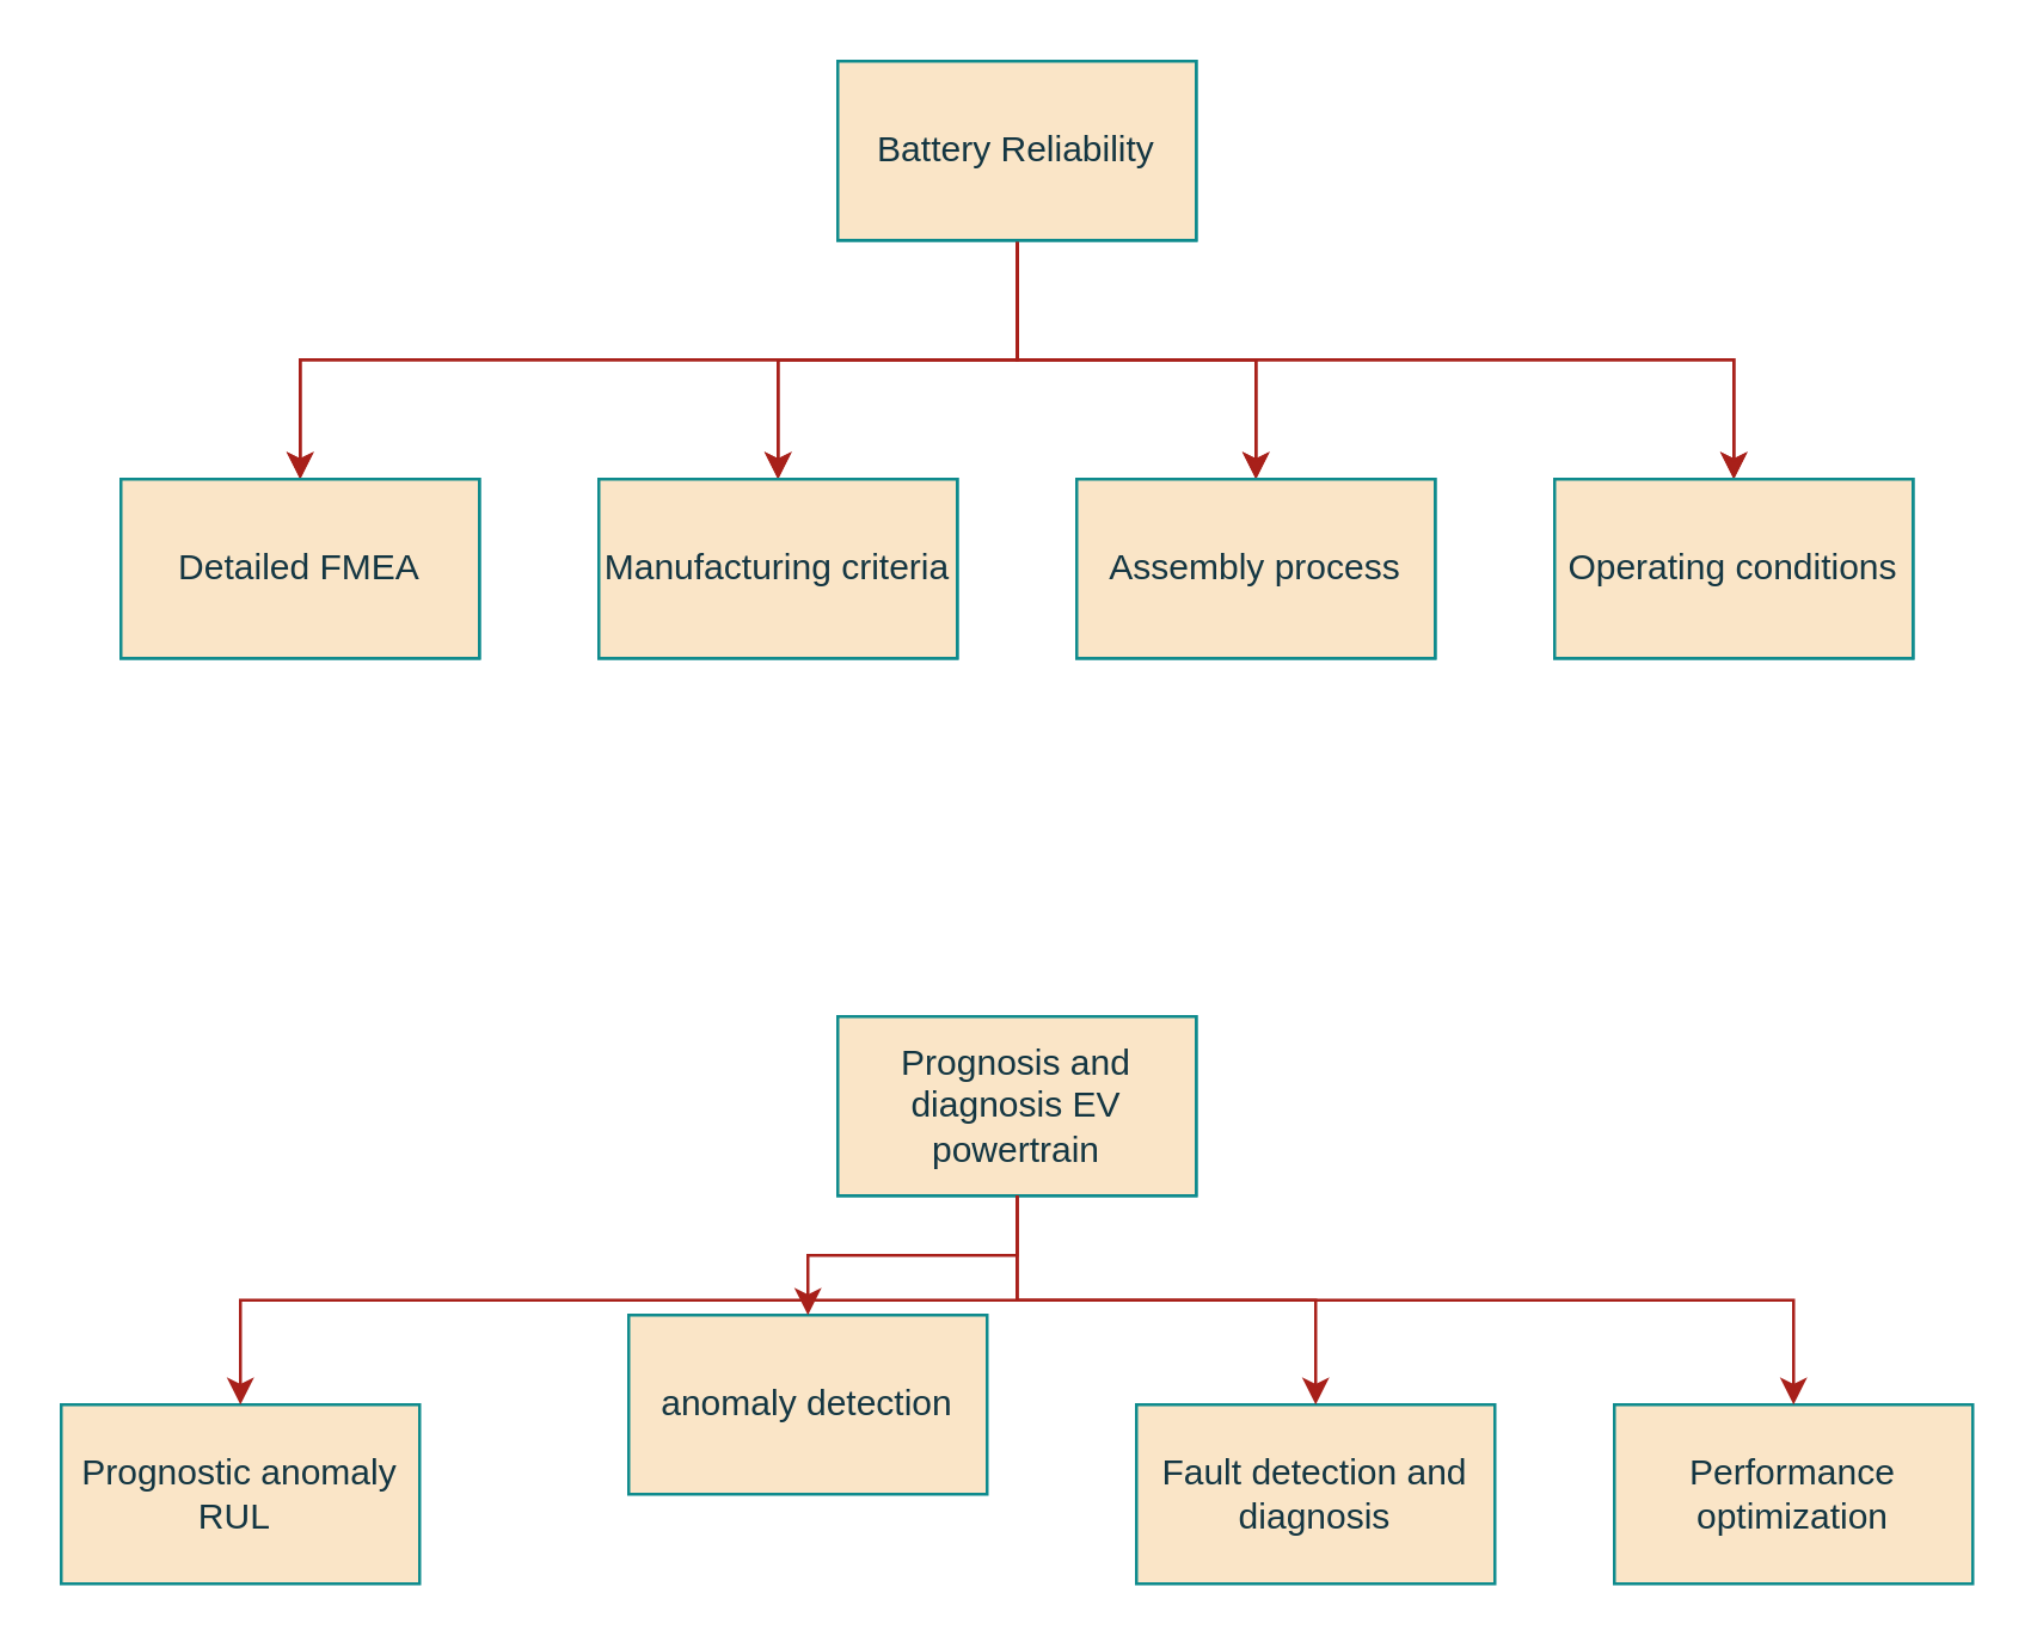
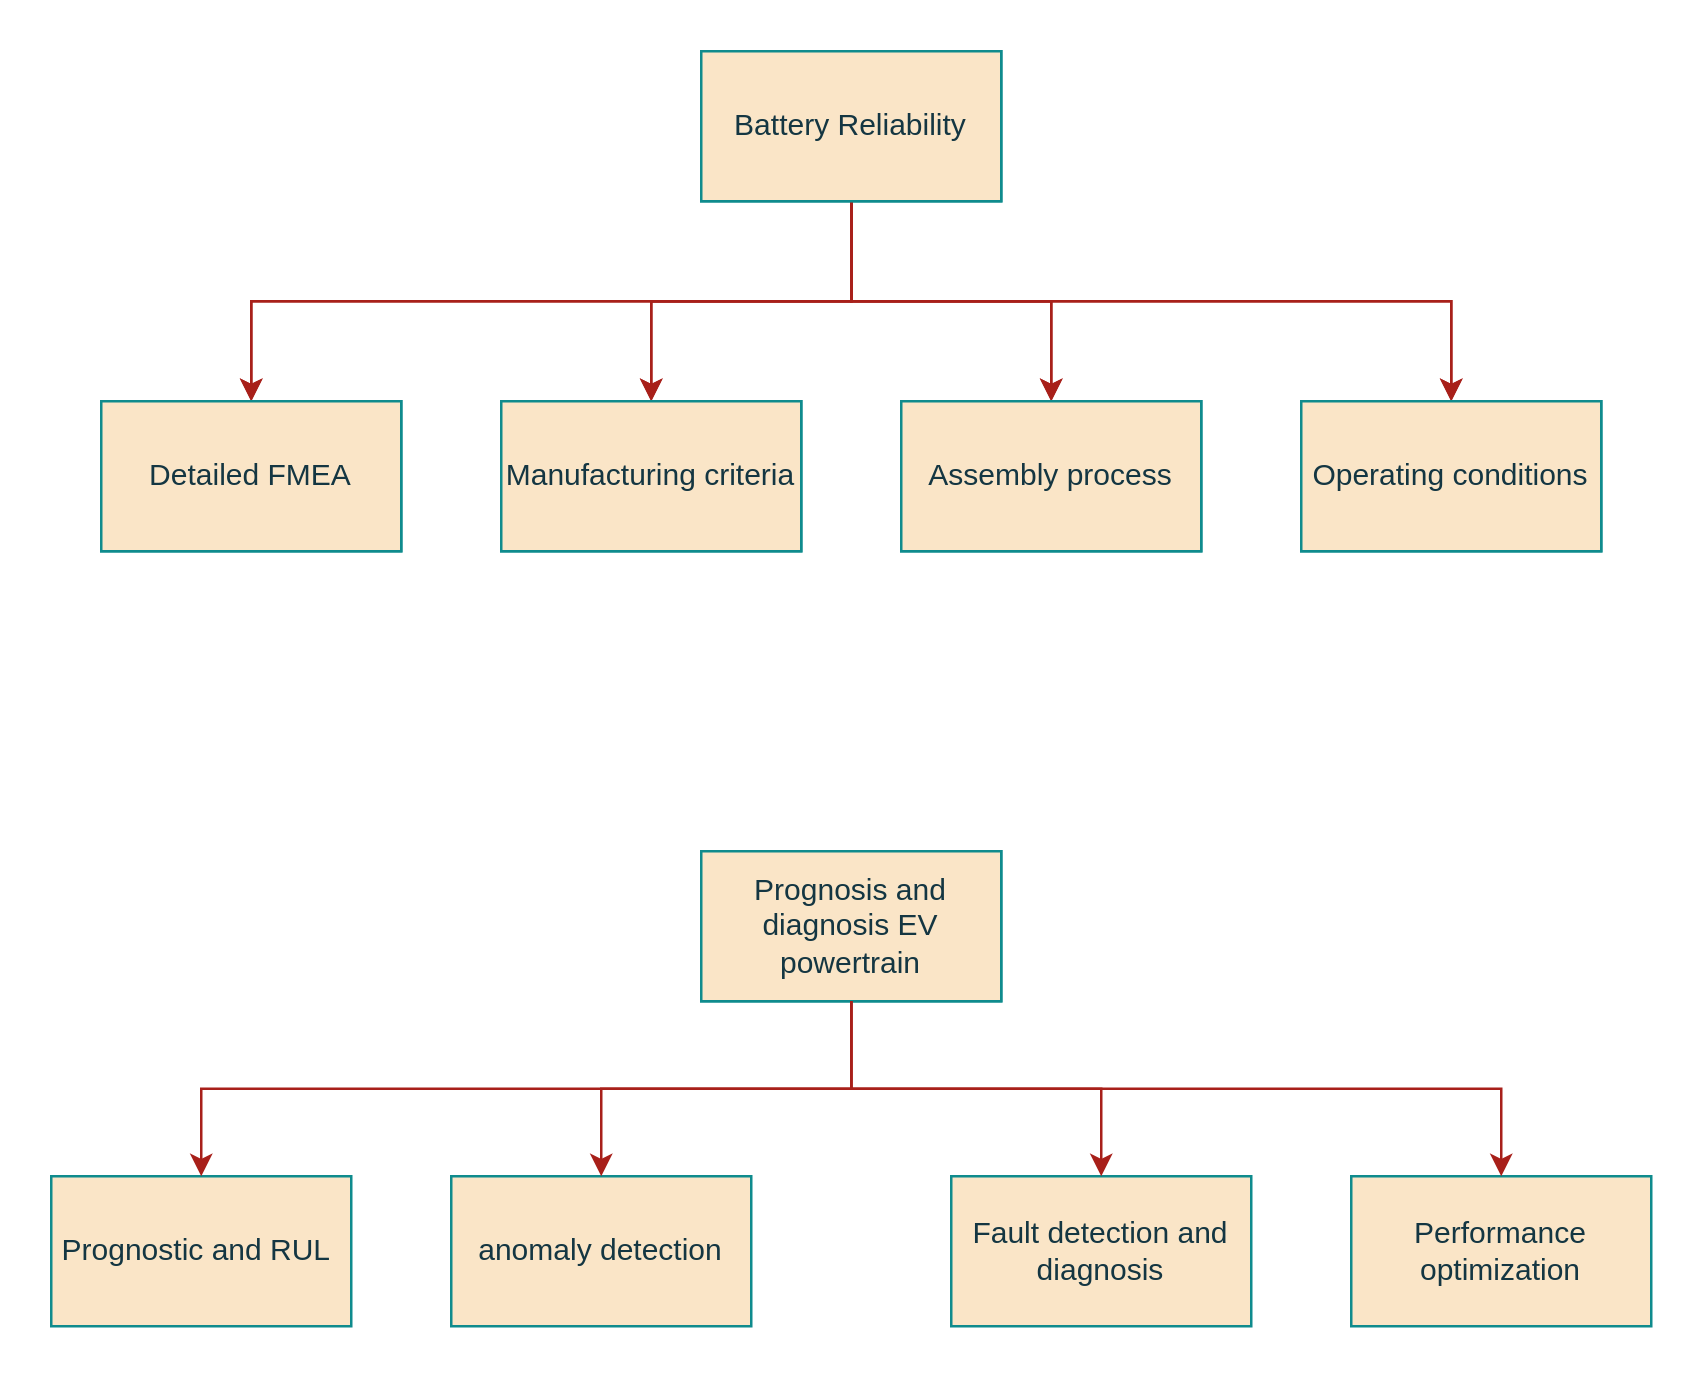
  <mxCell id="0" />
  <mxCell id="1" parent="0" />
  <mxCell id="2" value="" style="edgeStyle=orthogonalEdgeStyle;rounded=0;orthogonalLoop=1;jettySize=auto;html=1;exitX=0.5;exitY=1;exitDx=0;exitDy=0;labelBackgroundColor=none;strokeColor=#A8201A;fontColor=default;" edge="1" parent="1" source="6" target="7"><mxGeometry relative="1" as="geometry" /></mxCell>
  <mxCell id="3" value="" style="edgeStyle=orthogonalEdgeStyle;rounded=0;orthogonalLoop=1;jettySize=auto;html=1;exitX=0.5;exitY=1;exitDx=0;exitDy=0;labelBackgroundColor=none;strokeColor=#A8201A;fontColor=default;" edge="1" parent="1" source="6" target="8"><mxGeometry relative="1" as="geometry" /></mxCell>
  <mxCell id="4" value="" style="edgeStyle=orthogonalEdgeStyle;rounded=0;orthogonalLoop=1;jettySize=auto;html=1;exitX=0.5;exitY=1;exitDx=0;exitDy=0;labelBackgroundColor=none;strokeColor=#A8201A;fontColor=default;" edge="1" parent="1" source="6" target="9"><mxGeometry relative="1" as="geometry" /></mxCell>
  <mxCell id="5" value="" style="edgeStyle=orthogonalEdgeStyle;rounded=0;orthogonalLoop=1;jettySize=auto;html=1;exitX=0.5;exitY=1;exitDx=0;exitDy=0;labelBackgroundColor=none;strokeColor=#A8201A;fontColor=default;" edge="1" parent="1" source="6" target="10"><mxGeometry relative="1" as="geometry" /></mxCell>
  <mxCell id="6" value="Battery Reliability" style="rounded=0;whiteSpace=wrap;html=1;labelBackgroundColor=none;fillColor=#FAE5C7;strokeColor=#0F8B8D;fontColor=#143642;" vertex="1" parent="1"><mxGeometry x="280" y="20" width="120" height="60" as="geometry" /></mxCell>
  <mxCell id="7" value="Manufacturing criteria" style="whiteSpace=wrap;html=1;rounded=0;labelBackgroundColor=none;fillColor=#FAE5C7;strokeColor=#0F8B8D;fontColor=#143642;" vertex="1" parent="1"><mxGeometry x="200" y="160" width="120" height="60" as="geometry" /></mxCell>
  <mxCell id="8" value="Assembly process" style="whiteSpace=wrap;html=1;rounded=0;labelBackgroundColor=none;fillColor=#FAE5C7;strokeColor=#0F8B8D;fontColor=#143642;" vertex="1" parent="1"><mxGeometry x="360" y="160" width="120" height="60" as="geometry" /></mxCell>
  <mxCell id="9" value="Detailed FMEA" style="rounded=0;whiteSpace=wrap;html=1;labelBackgroundColor=none;fillColor=#FAE5C7;strokeColor=#0F8B8D;fontColor=#143642;" vertex="1" parent="1"><mxGeometry x="40" y="160" width="120" height="60" as="geometry" /></mxCell>
  <mxCell id="10" value="Operating conditions" style="whiteSpace=wrap;html=1;rounded=0;labelBackgroundColor=none;fillColor=#FAE5C7;strokeColor=#0F8B8D;fontColor=#143642;" vertex="1" parent="1"><mxGeometry x="520" y="160" width="120" height="60" as="geometry" /></mxCell>
  <mxCell id="11" value="" style="edgeStyle=orthogonalEdgeStyle;rounded=0;orthogonalLoop=1;jettySize=auto;html=1;exitX=0.5;exitY=1;exitDx=0;exitDy=0;labelBackgroundColor=none;strokeColor=#A8201A;fontColor=default;" edge="1" source="15" target="16" parent="1"><mxGeometry relative="1" as="geometry" /></mxCell>
  <mxCell id="12" value="" style="edgeStyle=orthogonalEdgeStyle;rounded=0;orthogonalLoop=1;jettySize=auto;html=1;exitX=0.5;exitY=1;exitDx=0;exitDy=0;labelBackgroundColor=none;strokeColor=#A8201A;fontColor=default;" edge="1" source="15" target="17" parent="1"><mxGeometry relative="1" as="geometry" /></mxCell>
  <mxCell id="13" value="" style="edgeStyle=orthogonalEdgeStyle;rounded=0;orthogonalLoop=1;jettySize=auto;html=1;exitX=0.5;exitY=1;exitDx=0;exitDy=0;labelBackgroundColor=none;strokeColor=#A8201A;fontColor=default;" edge="1" source="15" target="18" parent="1"><mxGeometry relative="1" as="geometry" /></mxCell>
  <mxCell id="14" value="" style="edgeStyle=orthogonalEdgeStyle;rounded=0;orthogonalLoop=1;jettySize=auto;html=1;exitX=0.5;exitY=1;exitDx=0;exitDy=0;labelBackgroundColor=none;strokeColor=#A8201A;fontColor=default;" edge="1" source="15" target="19" parent="1"><mxGeometry relative="1" as="geometry" /></mxCell>
  <mxCell id="15" value="Battery Reliability" style="rounded=0;whiteSpace=wrap;html=1;labelBackgroundColor=none;fillColor=#FAE5C7;strokeColor=#0F8B8D;fontColor=#143642;" vertex="1" parent="1"><mxGeometry x="280" y="20" width="120" height="60" as="geometry" /></mxCell>
  <mxCell id="16" value="Manufacturing criteria" style="whiteSpace=wrap;html=1;rounded=0;labelBackgroundColor=none;fillColor=#FAE5C7;strokeColor=#0F8B8D;fontColor=#143642;" vertex="1" parent="1"><mxGeometry x="200" y="160" width="120" height="60" as="geometry" /></mxCell>
  <mxCell id="17" value="Assembly process" style="whiteSpace=wrap;html=1;rounded=0;labelBackgroundColor=none;fillColor=#FAE5C7;strokeColor=#0F8B8D;fontColor=#143642;" vertex="1" parent="1"><mxGeometry x="360" y="160" width="120" height="60" as="geometry" /></mxCell>
  <mxCell id="18" value="Detailed FMEA" style="rounded=0;whiteSpace=wrap;html=1;labelBackgroundColor=none;fillColor=#FAE5C7;strokeColor=#0F8B8D;fontColor=#143642;" vertex="1" parent="1"><mxGeometry x="40" y="160" width="120" height="60" as="geometry" /></mxCell>
  <mxCell id="19" value="Operating conditions" style="whiteSpace=wrap;html=1;rounded=0;labelBackgroundColor=none;fillColor=#FAE5C7;strokeColor=#0F8B8D;fontColor=#143642;" vertex="1" parent="1"><mxGeometry x="520" y="160" width="120" height="60" as="geometry" /></mxCell>
  <mxCell id="20" value="" style="group;labelBackgroundColor=none;fontColor=#143642;" vertex="1" connectable="0" parent="1"><mxGeometry x="20" y="340" width="640" height="190" as="geometry" /></mxCell>
  <mxCell id="21" value="Prognosis and diagnosis EV powertrain" style="rounded=0;whiteSpace=wrap;html=1;labelBackgroundColor=none;fillColor=#FAE5C7;strokeColor=#0F8B8D;fontColor=#143642;" vertex="1" parent="20"><mxGeometry x="260" width="120" height="60" as="geometry" /></mxCell>
  <mxCell id="22" value="Prognosis and diagnosis EV powertrain" style="rounded=0;whiteSpace=wrap;html=1;fillColor=#FAE5C7;fontColor=#143642;strokeColor=#0F8B8D;labelBackgroundColor=none;" vertex="1" parent="20"><mxGeometry x="260" width="120" height="60" as="geometry" /></mxCell>
- <mxCell id="23" value="anomaly detection" style="whiteSpace=wrap;html=1;rounded=0;labelBackgroundColor=none;fillColor=#FAE5C7;strokeColor=#0F8B8D;fontColor=#143642;" vertex="1" parent="20"><mxGeometry x="190" y="100" width="120" height="60" as="geometry" /></mxCell>
+ <mxCell id="23" value="anomaly detection" style="whiteSpace=wrap;html=1;rounded=0;labelBackgroundColor=none;fillColor=#FAE5C7;strokeColor=#0F8B8D;fontColor=#143642;" vertex="1" parent="20"><mxGeometry x="160" y="130" width="120" height="60" as="geometry" /></mxCell>
  <mxCell id="24" value="" style="edgeStyle=orthogonalEdgeStyle;rounded=0;orthogonalLoop=1;jettySize=auto;html=1;labelBackgroundColor=none;strokeColor=#A8201A;fontColor=default;" edge="1" parent="20" source="22" target="23"><mxGeometry relative="1" as="geometry" /></mxCell>
  <mxCell id="25" value="Fault detection and diagnosis" style="whiteSpace=wrap;html=1;rounded=0;labelBackgroundColor=none;fillColor=#FAE5C7;strokeColor=#0F8B8D;fontColor=#143642;" vertex="1" parent="20"><mxGeometry x="360" y="130" width="120" height="60" as="geometry" /></mxCell>
  <mxCell id="26" value="" style="edgeStyle=orthogonalEdgeStyle;rounded=0;orthogonalLoop=1;jettySize=auto;html=1;labelBackgroundColor=none;strokeColor=#A8201A;fontColor=default;" edge="1" parent="20" source="22" target="25"><mxGeometry relative="1" as="geometry" /></mxCell>
- <mxCell id="27" value="Prognostic anomaly RUL&amp;nbsp;" style="whiteSpace=wrap;html=1;rounded=0;labelBackgroundColor=none;fillColor=#FAE5C7;strokeColor=#0F8B8D;fontColor=#143642;" vertex="1" parent="20"><mxGeometry y="130" width="120" height="60" as="geometry" /></mxCell>
+ <mxCell id="27" value="Prognostic and RUL&amp;nbsp;" style="whiteSpace=wrap;html=1;rounded=0;labelBackgroundColor=none;fillColor=#FAE5C7;strokeColor=#0F8B8D;fontColor=#143642;" vertex="1" parent="20"><mxGeometry y="130" width="120" height="60" as="geometry" /></mxCell>
  <mxCell id="28" value="" style="edgeStyle=orthogonalEdgeStyle;rounded=0;orthogonalLoop=1;jettySize=auto;html=1;exitX=0.5;exitY=1;exitDx=0;exitDy=0;labelBackgroundColor=none;strokeColor=#A8201A;fontColor=default;" edge="1" parent="20" source="22" target="27"><mxGeometry relative="1" as="geometry" /></mxCell>
  <mxCell id="29" value="Performance optimization" style="whiteSpace=wrap;html=1;rounded=0;labelBackgroundColor=none;fillColor=#FAE5C7;strokeColor=#0F8B8D;fontColor=#143642;" vertex="1" parent="20"><mxGeometry x="520" y="130" width="120" height="60" as="geometry" /></mxCell>
  <mxCell id="30" value="" style="edgeStyle=orthogonalEdgeStyle;rounded=0;orthogonalLoop=1;jettySize=auto;html=1;exitX=0.5;exitY=1;exitDx=0;exitDy=0;labelBackgroundColor=none;strokeColor=#A8201A;fontColor=default;" edge="1" parent="20" source="22" target="29"><mxGeometry relative="1" as="geometry" /></mxCell>
